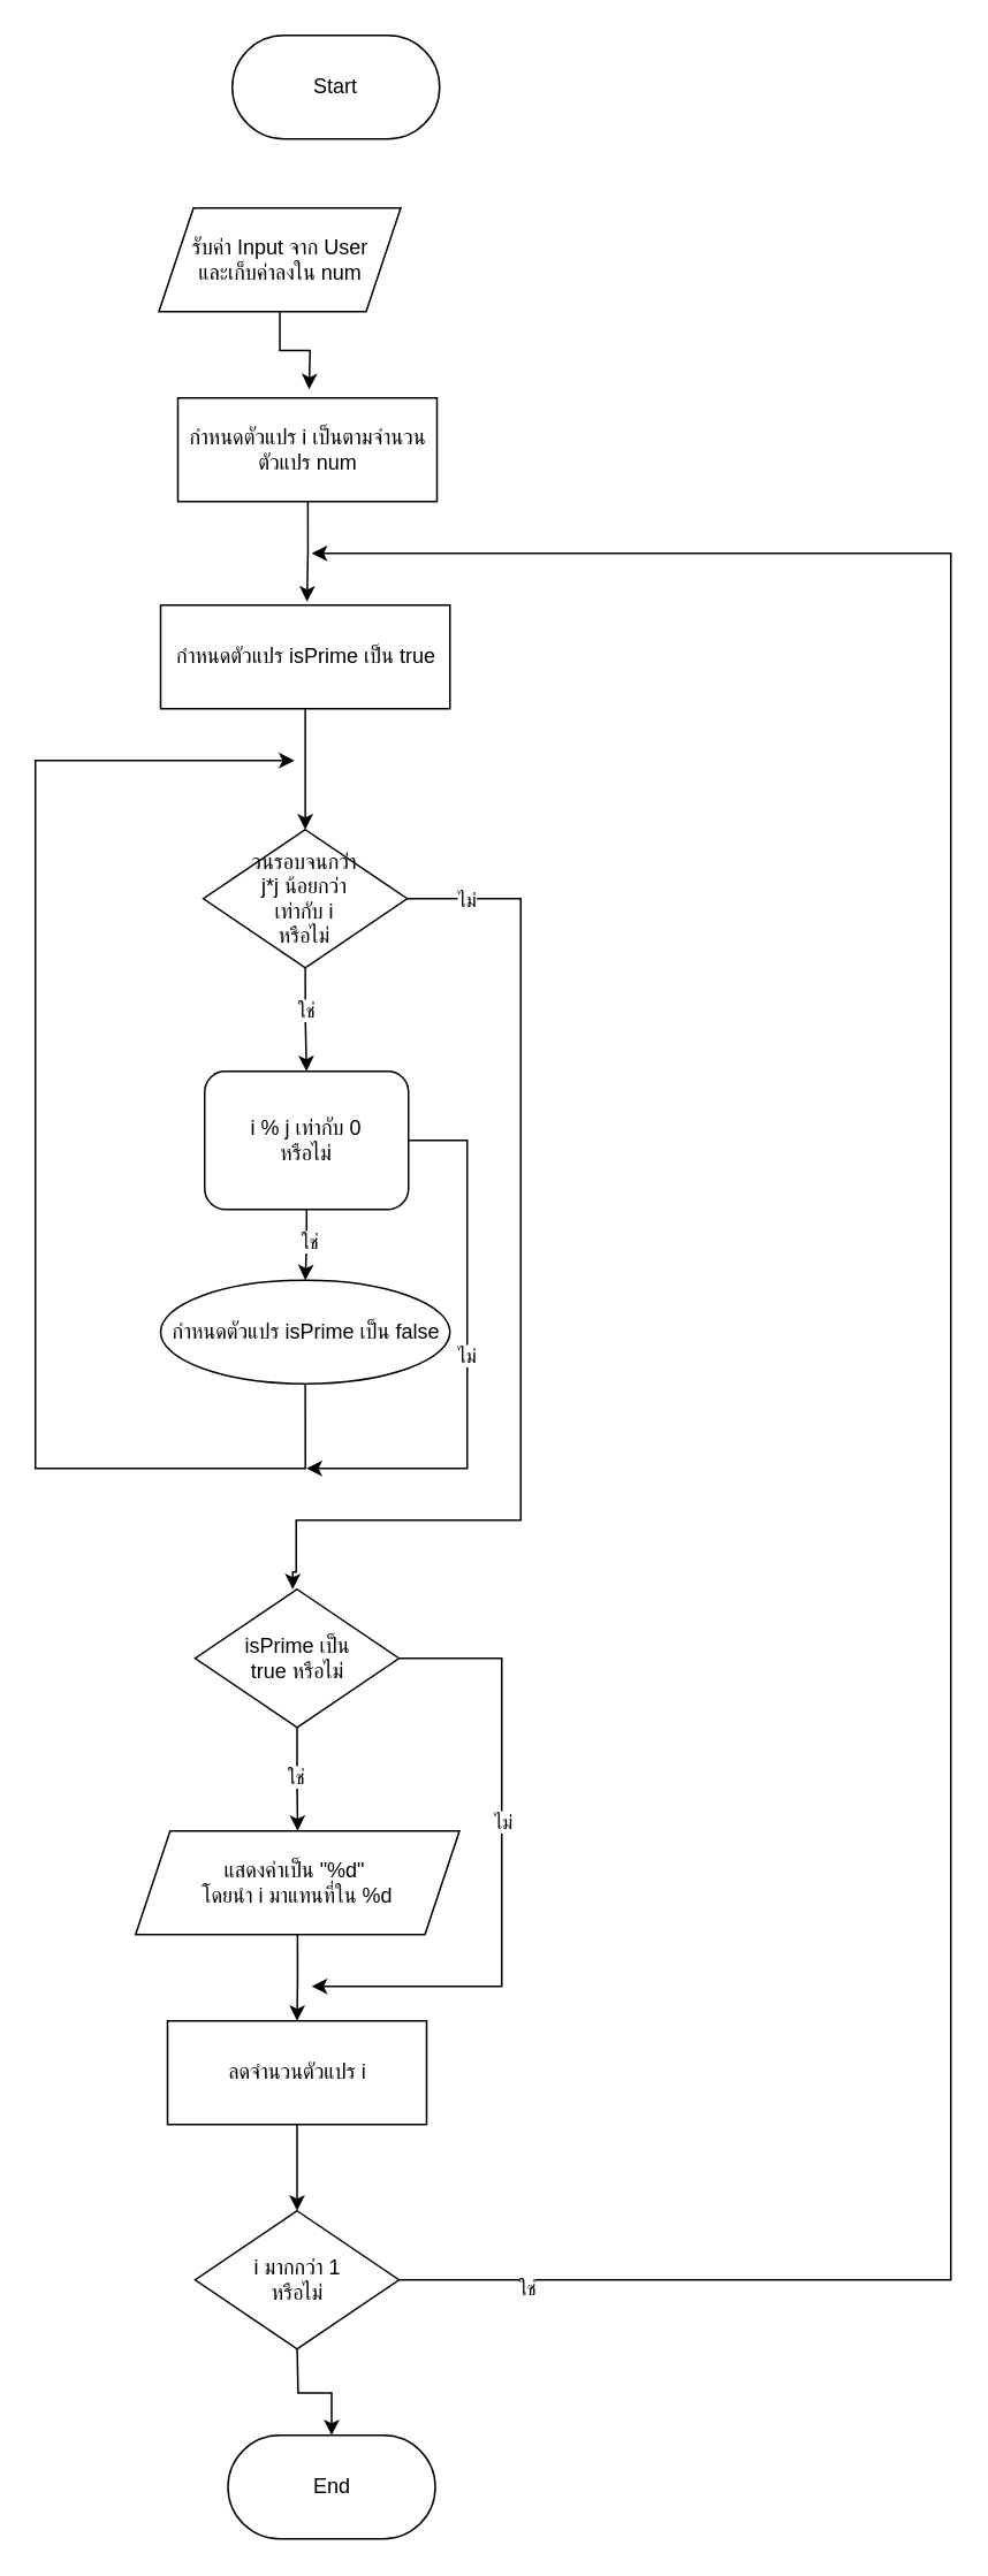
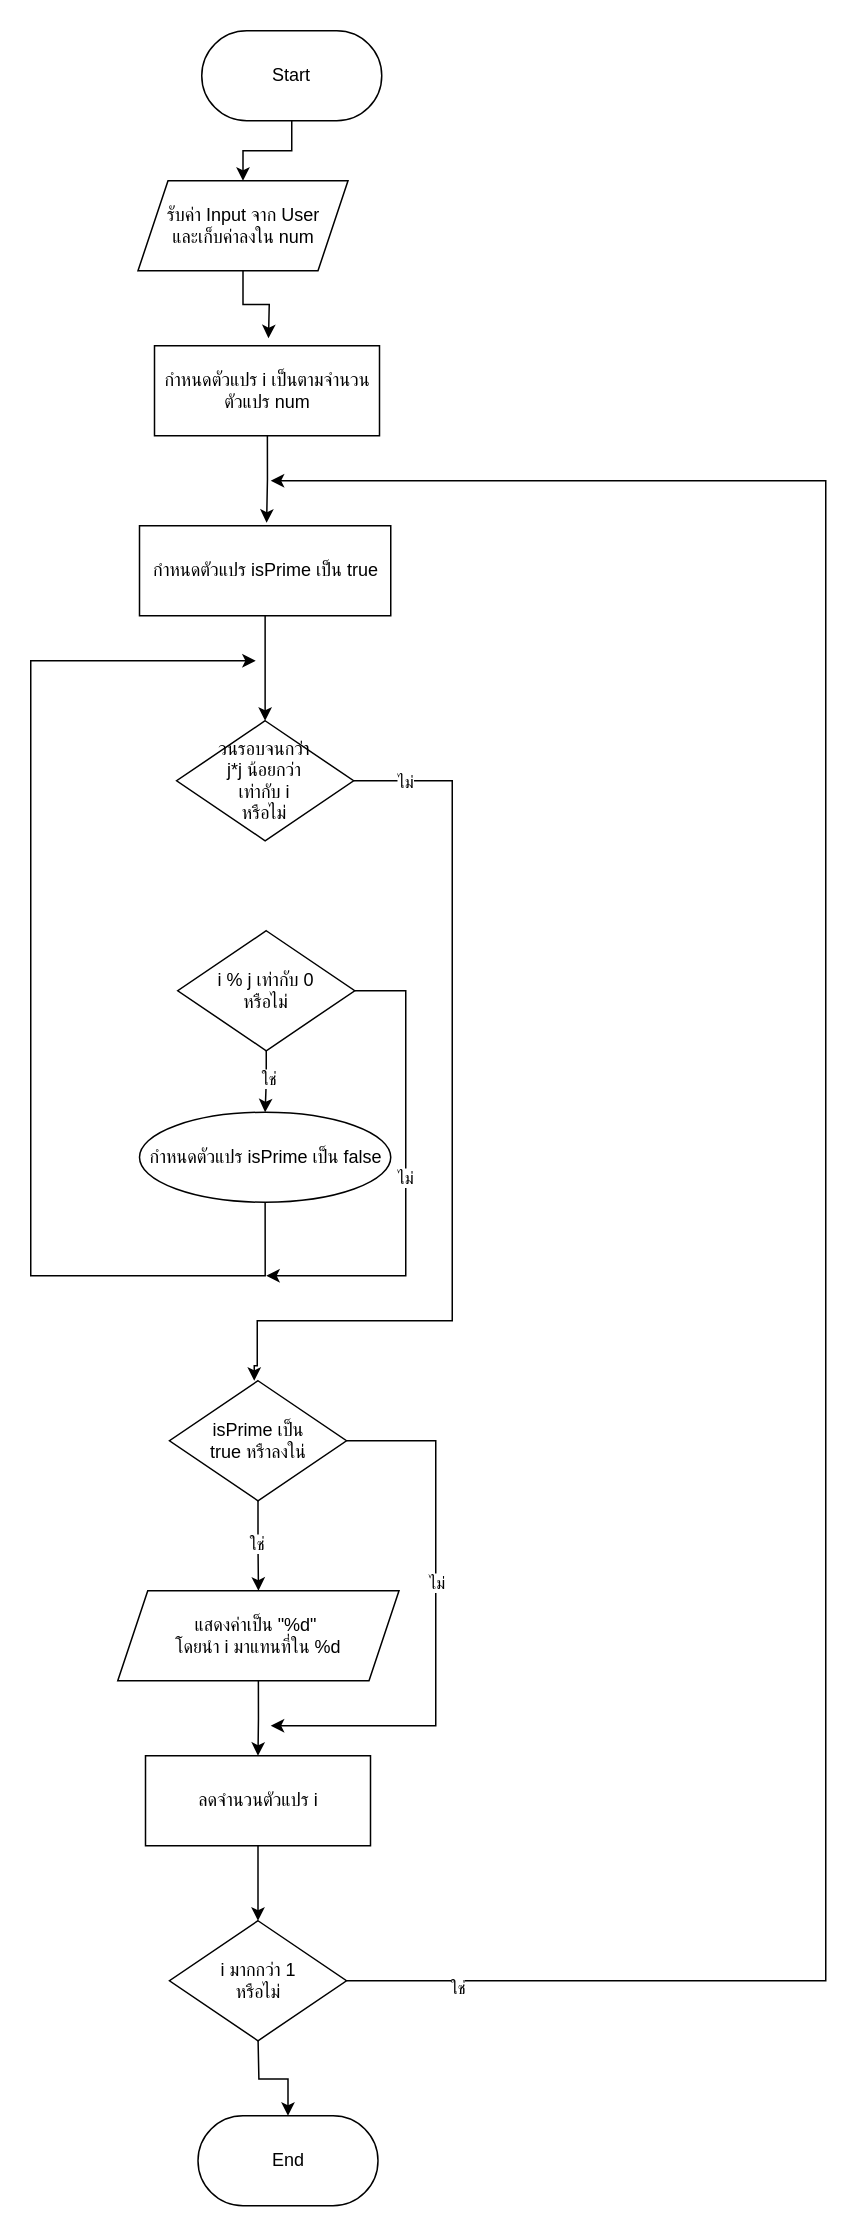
  <mxCell id="0" />
  <mxCell id="1" parent="0" />
+ <mxCell id="2" style="edgeStyle=orthogonalEdgeStyle;rounded=0;orthogonalLoop=1;jettySize=auto;html=1;exitX=0.5;exitY=1;exitDx=0;exitDy=0;entryX=0.5;entryY=0;entryDx=0;entryDy=0;" edge="1" parent="1" source="3" target="5"><mxGeometry relative="1" as="geometry" /></mxCell>
  <mxCell id="3" value="Start" style="rounded=1;whiteSpace=wrap;html=1;arcSize=50;" vertex="1" parent="1"><mxGeometry x="134" y="20" width="120" height="60" as="geometry" /></mxCell>
  <mxCell id="4" style="edgeStyle=orthogonalEdgeStyle;rounded=0;orthogonalLoop=1;jettySize=auto;html=1;exitX=0.5;exitY=1;exitDx=0;exitDy=0;entryX=0.5;entryY=0;entryDx=0;entryDy=0;" edge="1" parent="1" source="5"><mxGeometry relative="1" as="geometry"><mxPoint x="178.5" y="225" as="targetPoint" /></mxGeometry></mxCell>
  <mxCell id="5" value="รับค่า Input จาก User&lt;div&gt;และเก็บค่าลงใน num&lt;/div&gt;" style="shape=parallelogram;perimeter=parallelogramPerimeter;whiteSpace=wrap;html=1;fixedSize=1;" vertex="1" parent="1"><mxGeometry x="91.5" y="120" width="140" height="60" as="geometry" /></mxCell>
  <mxCell id="6" value="กำหนดตัวแปร i เป็นตามจำนวนตัวแปร num" style="rounded=0;whiteSpace=wrap;html=1;" vertex="1" parent="1"><mxGeometry x="102.5" y="230" width="150" height="60" as="geometry" /></mxCell>
  <mxCell id="7" style="edgeStyle=orthogonalEdgeStyle;rounded=0;orthogonalLoop=1;jettySize=auto;html=1;exitX=0.5;exitY=1;exitDx=0;exitDy=0;entryX=0.5;entryY=0;entryDx=0;entryDy=0;" edge="1" parent="1"><mxGeometry relative="1" as="geometry"><mxPoint x="177.75" y="290" as="sourcePoint" /><mxPoint x="177.25" y="348" as="targetPoint" /><Array as="points"><mxPoint x="178" y="319" /></Array></mxGeometry></mxCell>
- <mxCell id="8" style="edgeStyle=orthogonalEdgeStyle;rounded=0;orthogonalLoop=1;jettySize=auto;html=1;exitX=0.5;exitY=1;exitDx=0;exitDy=0;" edge="1" parent="1" source="12" target="23"><mxGeometry relative="1" as="geometry" /></mxCell>
- <mxCell id="9" value="ใช่" style="edgeLabel;html=1;align=center;verticalAlign=middle;resizable=0;points=[];" vertex="1" connectable="0" parent="8"><mxGeometry x="-0.168" relative="1" as="geometry"><mxPoint as="offset" /></mxGeometry></mxCell>
  <mxCell id="10" style="edgeStyle=orthogonalEdgeStyle;rounded=0;orthogonalLoop=1;jettySize=auto;html=1;exitX=1;exitY=0.5;exitDx=0;exitDy=0;" edge="1" parent="1"><mxGeometry relative="1" as="geometry"><mxPoint x="169" y="920" as="targetPoint" /><mxPoint x="235.25" y="520" as="sourcePoint" /><Array as="points"><mxPoint x="301" y="520" /><mxPoint x="301" y="880" /><mxPoint x="171" y="880" /><mxPoint x="171" y="910" /><mxPoint x="169" y="910" /></Array></mxGeometry></mxCell>
  <mxCell id="11" value="ไม่" style="edgeLabel;html=1;align=center;verticalAlign=middle;resizable=0;points=[];" vertex="1" connectable="0" parent="10"><mxGeometry x="-0.887" relative="1" as="geometry"><mxPoint as="offset" /></mxGeometry></mxCell>
  <mxCell id="12" value="วนรอบจนกว่า&lt;div&gt;j*j น้อยกว่า&lt;/div&gt;&lt;div&gt;เท่ากับ i&lt;/div&gt;&lt;div&gt;หรือไม่&lt;/div&gt;" style="rhombus;whiteSpace=wrap;html=1;" vertex="1" parent="1"><mxGeometry x="117.25" y="480" width="118" height="80" as="geometry" /></mxCell>
  <mxCell id="13" style="edgeStyle=orthogonalEdgeStyle;rounded=0;orthogonalLoop=1;jettySize=auto;html=1;exitX=1;exitY=0.5;exitDx=0;exitDy=0;" edge="1" parent="1" source="15"><mxGeometry relative="1" as="geometry"><mxPoint x="180" y="320" as="targetPoint" /><Array as="points"><mxPoint x="550" y="1320" /><mxPoint x="550" y="320" /></Array></mxGeometry></mxCell>
  <mxCell id="14" value="ใช่" style="edgeLabel;html=1;align=center;verticalAlign=middle;resizable=0;points=[];" vertex="1" connectable="0" parent="13"><mxGeometry x="-0.912" y="-4" relative="1" as="geometry"><mxPoint as="offset" /></mxGeometry></mxCell>
  <mxCell id="15" value="i มากกว่า 1&lt;div&gt;หรือไม่&lt;/div&gt;" style="rhombus;whiteSpace=wrap;html=1;" vertex="1" parent="1"><mxGeometry x="112.5" y="1280" width="118" height="80" as="geometry" /></mxCell>
  <mxCell id="16" value="" style="edgeStyle=orthogonalEdgeStyle;rounded=0;orthogonalLoop=1;jettySize=auto;html=1;" edge="1" parent="1" target="17"><mxGeometry relative="1" as="geometry"><mxPoint x="171.56" y="1360" as="sourcePoint" /></mxGeometry></mxCell>
  <mxCell id="17" value="End" style="rounded=1;whiteSpace=wrap;html=1;arcSize=50;" vertex="1" parent="1"><mxGeometry x="131.5" y="1410" width="120" height="60" as="geometry" /></mxCell>
  <mxCell id="18" style="edgeStyle=orthogonalEdgeStyle;rounded=0;orthogonalLoop=1;jettySize=auto;html=1;exitX=0.5;exitY=1;exitDx=0;exitDy=0;entryX=0.5;entryY=0;entryDx=0;entryDy=0;" edge="1" parent="1" source="19" target="12"><mxGeometry relative="1" as="geometry"><mxPoint x="176.75" y="470" as="targetPoint" /></mxGeometry></mxCell>
  <mxCell id="19" value="กำหนดตัวแปร isPrime เป็น true" style="rounded=0;whiteSpace=wrap;html=1;" vertex="1" parent="1"><mxGeometry x="92.5" y="350" width="167.5" height="60" as="geometry" /></mxCell>
  <mxCell id="20" style="edgeStyle=orthogonalEdgeStyle;rounded=0;orthogonalLoop=1;jettySize=auto;html=1;exitX=0.5;exitY=1;exitDx=0;exitDy=0;entryX=0.5;entryY=0;entryDx=0;entryDy=0;" edge="1" parent="1" source="23" target="25"><mxGeometry relative="1" as="geometry" /></mxCell>
  <mxCell id="21" value="ใช่" style="edgeLabel;html=1;align=center;verticalAlign=middle;resizable=0;points=[];" vertex="1" connectable="0" parent="20"><mxGeometry x="-0.149" y="1" relative="1" as="geometry"><mxPoint as="offset" /></mxGeometry></mxCell>
  <mxCell id="22" value="ไม่" style="edgeStyle=orthogonalEdgeStyle;rounded=0;orthogonalLoop=1;jettySize=auto;html=1;exitX=1;exitY=0.5;exitDx=0;exitDy=0;" edge="1" parent="1" source="23"><mxGeometry relative="1" as="geometry"><mxPoint x="177" y="850" as="targetPoint" /><Array as="points"><mxPoint x="270" y="660" /><mxPoint x="270" y="850" /></Array></mxGeometry></mxCell>
- <mxCell id="23" value="i % j เท่ากับ 0&lt;div&gt;หรือไม่&lt;/div&gt;" style="whiteSpace=wrap;html=1;rounded=1;" vertex="1" parent="1"><mxGeometry x="118" y="620" width="118" height="80" as="geometry" /></mxCell>
+ <mxCell id="23" value="i % j เท่ากับ 0&lt;div&gt;หรือไม่&lt;/div&gt;" style="rhombus;whiteSpace=wrap;html=1;" vertex="1" parent="1"><mxGeometry x="118" y="620" width="118" height="80" as="geometry" /></mxCell>
  <mxCell id="24" style="edgeStyle=orthogonalEdgeStyle;rounded=0;orthogonalLoop=1;jettySize=auto;html=1;exitX=0.5;exitY=1;exitDx=0;exitDy=0;" edge="1" parent="1" source="25"><mxGeometry relative="1" as="geometry"><mxPoint x="170" y="440" as="targetPoint" /><Array as="points"><mxPoint x="176" y="850" /><mxPoint x="20" y="850" /><mxPoint x="20" y="440" /><mxPoint x="170" y="440" /></Array></mxGeometry></mxCell>
  <mxCell id="25" value="กำหนดตัวแปร isPrime เป็น false" style="ellipse;whiteSpace=wrap;html=1;" vertex="1" parent="1"><mxGeometry x="92.5" y="741" width="167.5" height="60" as="geometry" /></mxCell>
  <mxCell id="26" style="edgeStyle=orthogonalEdgeStyle;rounded=0;orthogonalLoop=1;jettySize=auto;html=1;exitX=0.5;exitY=1;exitDx=0;exitDy=0;" edge="1" parent="1" source="30" target="34"><mxGeometry relative="1" as="geometry" /></mxCell>
  <mxCell id="27" value="ใช่" style="edgeLabel;html=1;align=center;verticalAlign=middle;resizable=0;points=[];" vertex="1" connectable="0" parent="26"><mxGeometry x="-0.059" y="-1" relative="1" as="geometry"><mxPoint as="offset" /></mxGeometry></mxCell>
  <mxCell id="28" style="edgeStyle=orthogonalEdgeStyle;rounded=0;orthogonalLoop=1;jettySize=auto;html=1;exitX=1;exitY=0.5;exitDx=0;exitDy=0;" edge="1" parent="1" source="30"><mxGeometry relative="1" as="geometry"><mxPoint x="180" y="1150" as="targetPoint" /><Array as="points"><mxPoint x="290" y="960" /><mxPoint x="290" y="1150" /></Array></mxGeometry></mxCell>
  <mxCell id="29" value="ไม่" style="edgeLabel;html=1;align=center;verticalAlign=middle;resizable=0;points=[];" vertex="1" connectable="0" parent="28"><mxGeometry x="-0.141" relative="1" as="geometry"><mxPoint as="offset" /></mxGeometry></mxCell>
- <mxCell id="30" value="isPrime เป็น&lt;div&gt;true หรือไม่&lt;/div&gt;" style="rhombus;whiteSpace=wrap;html=1;" vertex="1" parent="1"><mxGeometry x="112.5" y="920" width="118" height="80" as="geometry" /></mxCell>
+ <mxCell id="30" value="isPrime เป็น&lt;div&gt;true หรืาลงใน่&lt;/div&gt;" style="rhombus;whiteSpace=wrap;html=1;" vertex="1" parent="1"><mxGeometry x="112.5" y="920" width="118" height="80" as="geometry" /></mxCell>
  <mxCell id="31" value="" style="edgeStyle=orthogonalEdgeStyle;rounded=0;orthogonalLoop=1;jettySize=auto;html=1;" edge="1" parent="1" source="32" target="15"><mxGeometry relative="1" as="geometry" /></mxCell>
  <mxCell id="32" value="ลดจำนวนตัวแปร i" style="rounded=0;whiteSpace=wrap;html=1;" vertex="1" parent="1"><mxGeometry x="96.5" y="1170" width="150" height="60" as="geometry" /></mxCell>
  <mxCell id="33" style="edgeStyle=orthogonalEdgeStyle;rounded=0;orthogonalLoop=1;jettySize=auto;html=1;exitX=0.5;exitY=1;exitDx=0;exitDy=0;entryX=0.5;entryY=0;entryDx=0;entryDy=0;" edge="1" parent="1" source="34" target="32"><mxGeometry relative="1" as="geometry" /></mxCell>
  <mxCell id="34" value="แสดงค่าเป็น &quot;%d&quot;&amp;nbsp;&lt;div&gt;โดยนำ i มาแทนที่ใน %d&lt;/div&gt;" style="shape=parallelogram;perimeter=parallelogramPerimeter;whiteSpace=wrap;html=1;fixedSize=1;" vertex="1" parent="1"><mxGeometry x="78" y="1060" width="187.5" height="60" as="geometry" /></mxCell>
